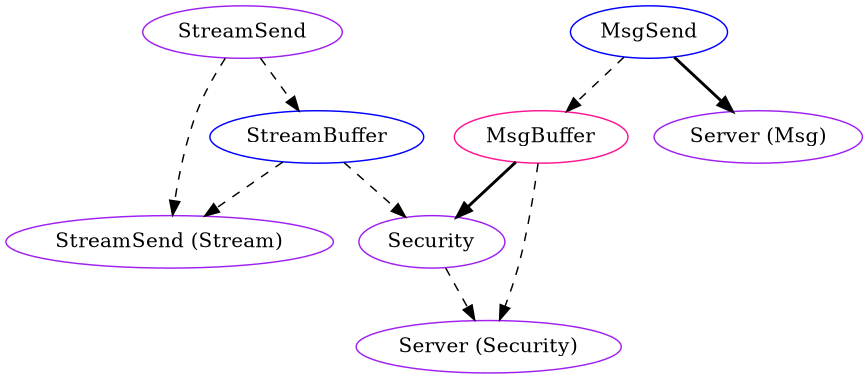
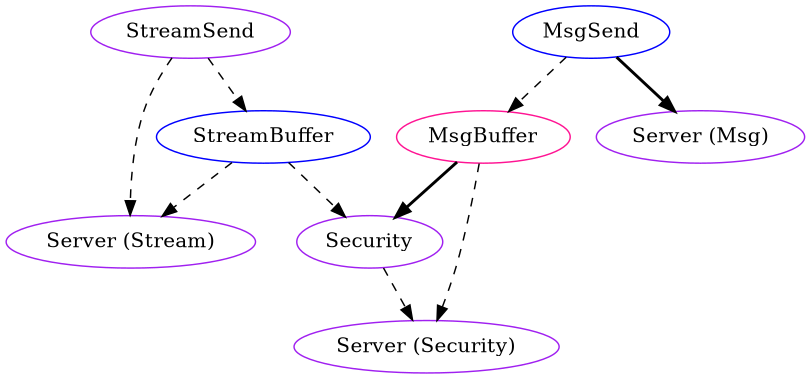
  digraph {
    node [color=purple]
    edge [style=dashed]
    StreamBuffer [color=blue]
    StreamSend
-   "Server (Stream)" [label="StreamSend (Stream)"]
+   "Server (Stream)"
    MsgSend [color=blue]
    MsgBuffer [color=deeppink]
    "Server (Msg)"
    Security
    "Server (Security)"
    StreamBuffer -> "Server (Stream)"
    StreamBuffer -> Security
    StreamSend -> StreamBuffer
    StreamSend -> "Server (Stream)"
    MsgSend -> MsgBuffer
    MsgSend -> "Server (Msg)" [style=bold]
    MsgBuffer -> Security [style=bold]
    MsgBuffer -> "Server (Security)"
    Security -> "Server (Security)"
  }
